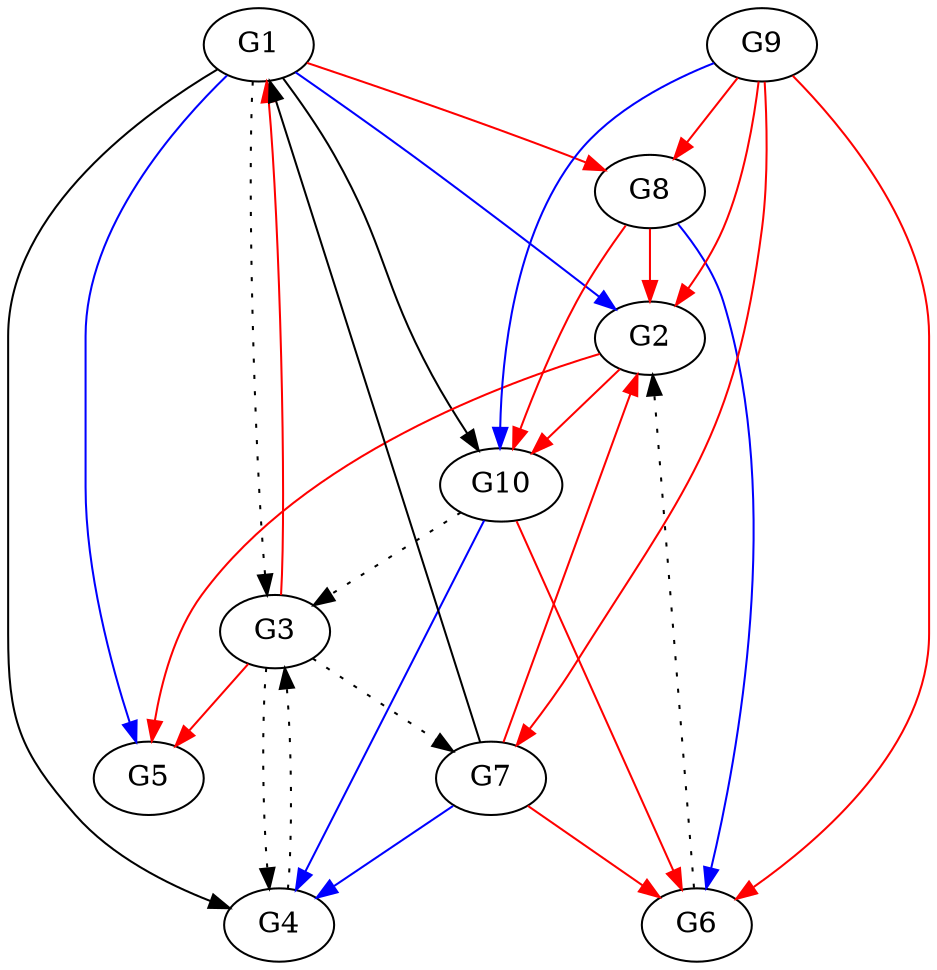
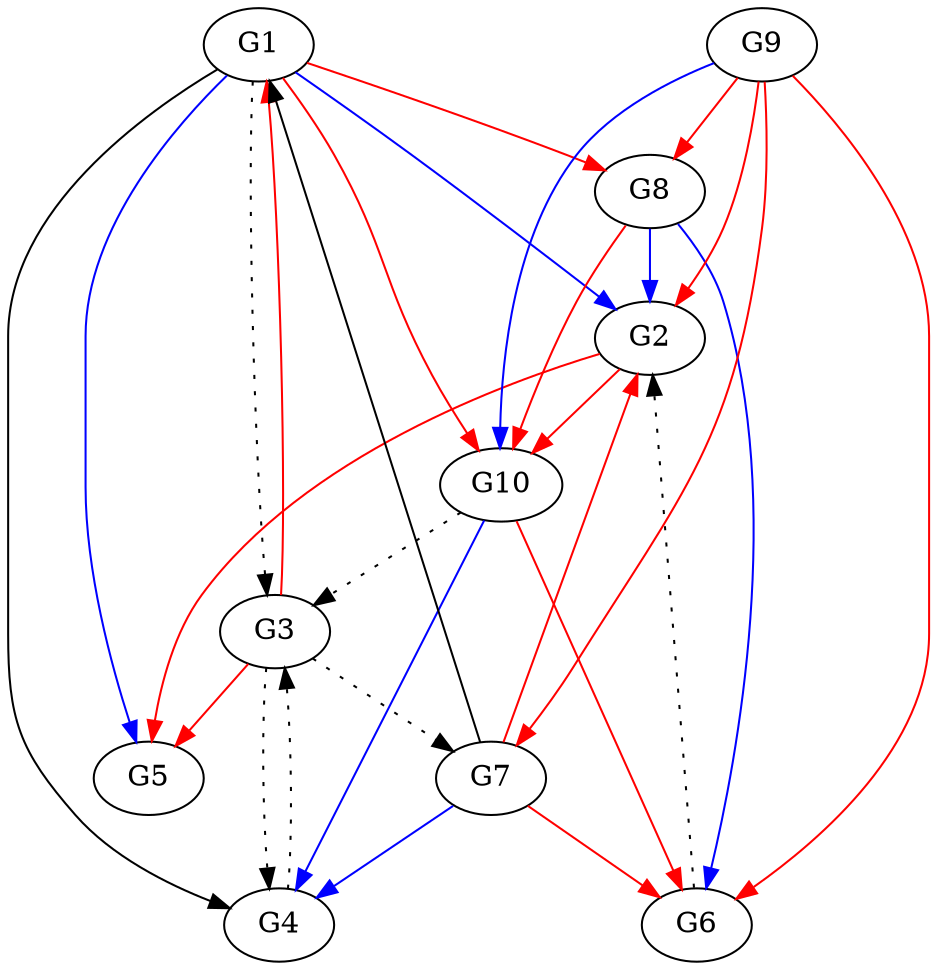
  digraph {
    edge [color=red]
    n1 [label=G1]
    n2 [label=G2]
    n3 [label=G3]
    n4 [label=G4]
    n5 [label=G5]
    n6 [label=G8]
    n7 [label=G10]
    n8 [label=G7]
    n9 [label=G6]
    n10 [label=G9]
    n1 -> n2 [color=blue]
    n1 -> n3 [style=dotted color=""]
    n1 -> n4 [color=black]
    n1 -> n5 [color=blue]
    n1 -> n6
-   n1 -> n7 [color=black]
+   n1 -> n7
    n2 -> n5
    n2 -> n7
    n3 -> n1
    n3 -> n4 [style=dotted color=""]
    n3 -> n5
    n3 -> n8 [style=dotted color=""]
    n4 -> n3 [style=dotted color=""]
-   n6 -> n2
+   n6 -> n2 [color=blue]
    n6 -> n7
    n6 -> n9 [color=blue]
    n7 -> n3 [style=dotted color=""]
    n7 -> n4 [color=blue]
    n7 -> n9
    n8 -> n1 [color=black]
    n8 -> n2
    n8 -> n4 [color=blue]
    n8 -> n9
    n9 -> n2 [style=dotted color=""]
    n10 -> n2
    n10 -> n6
    n10 -> n7 [color=blue]
    n10 -> n8
    n10 -> n9
  }
